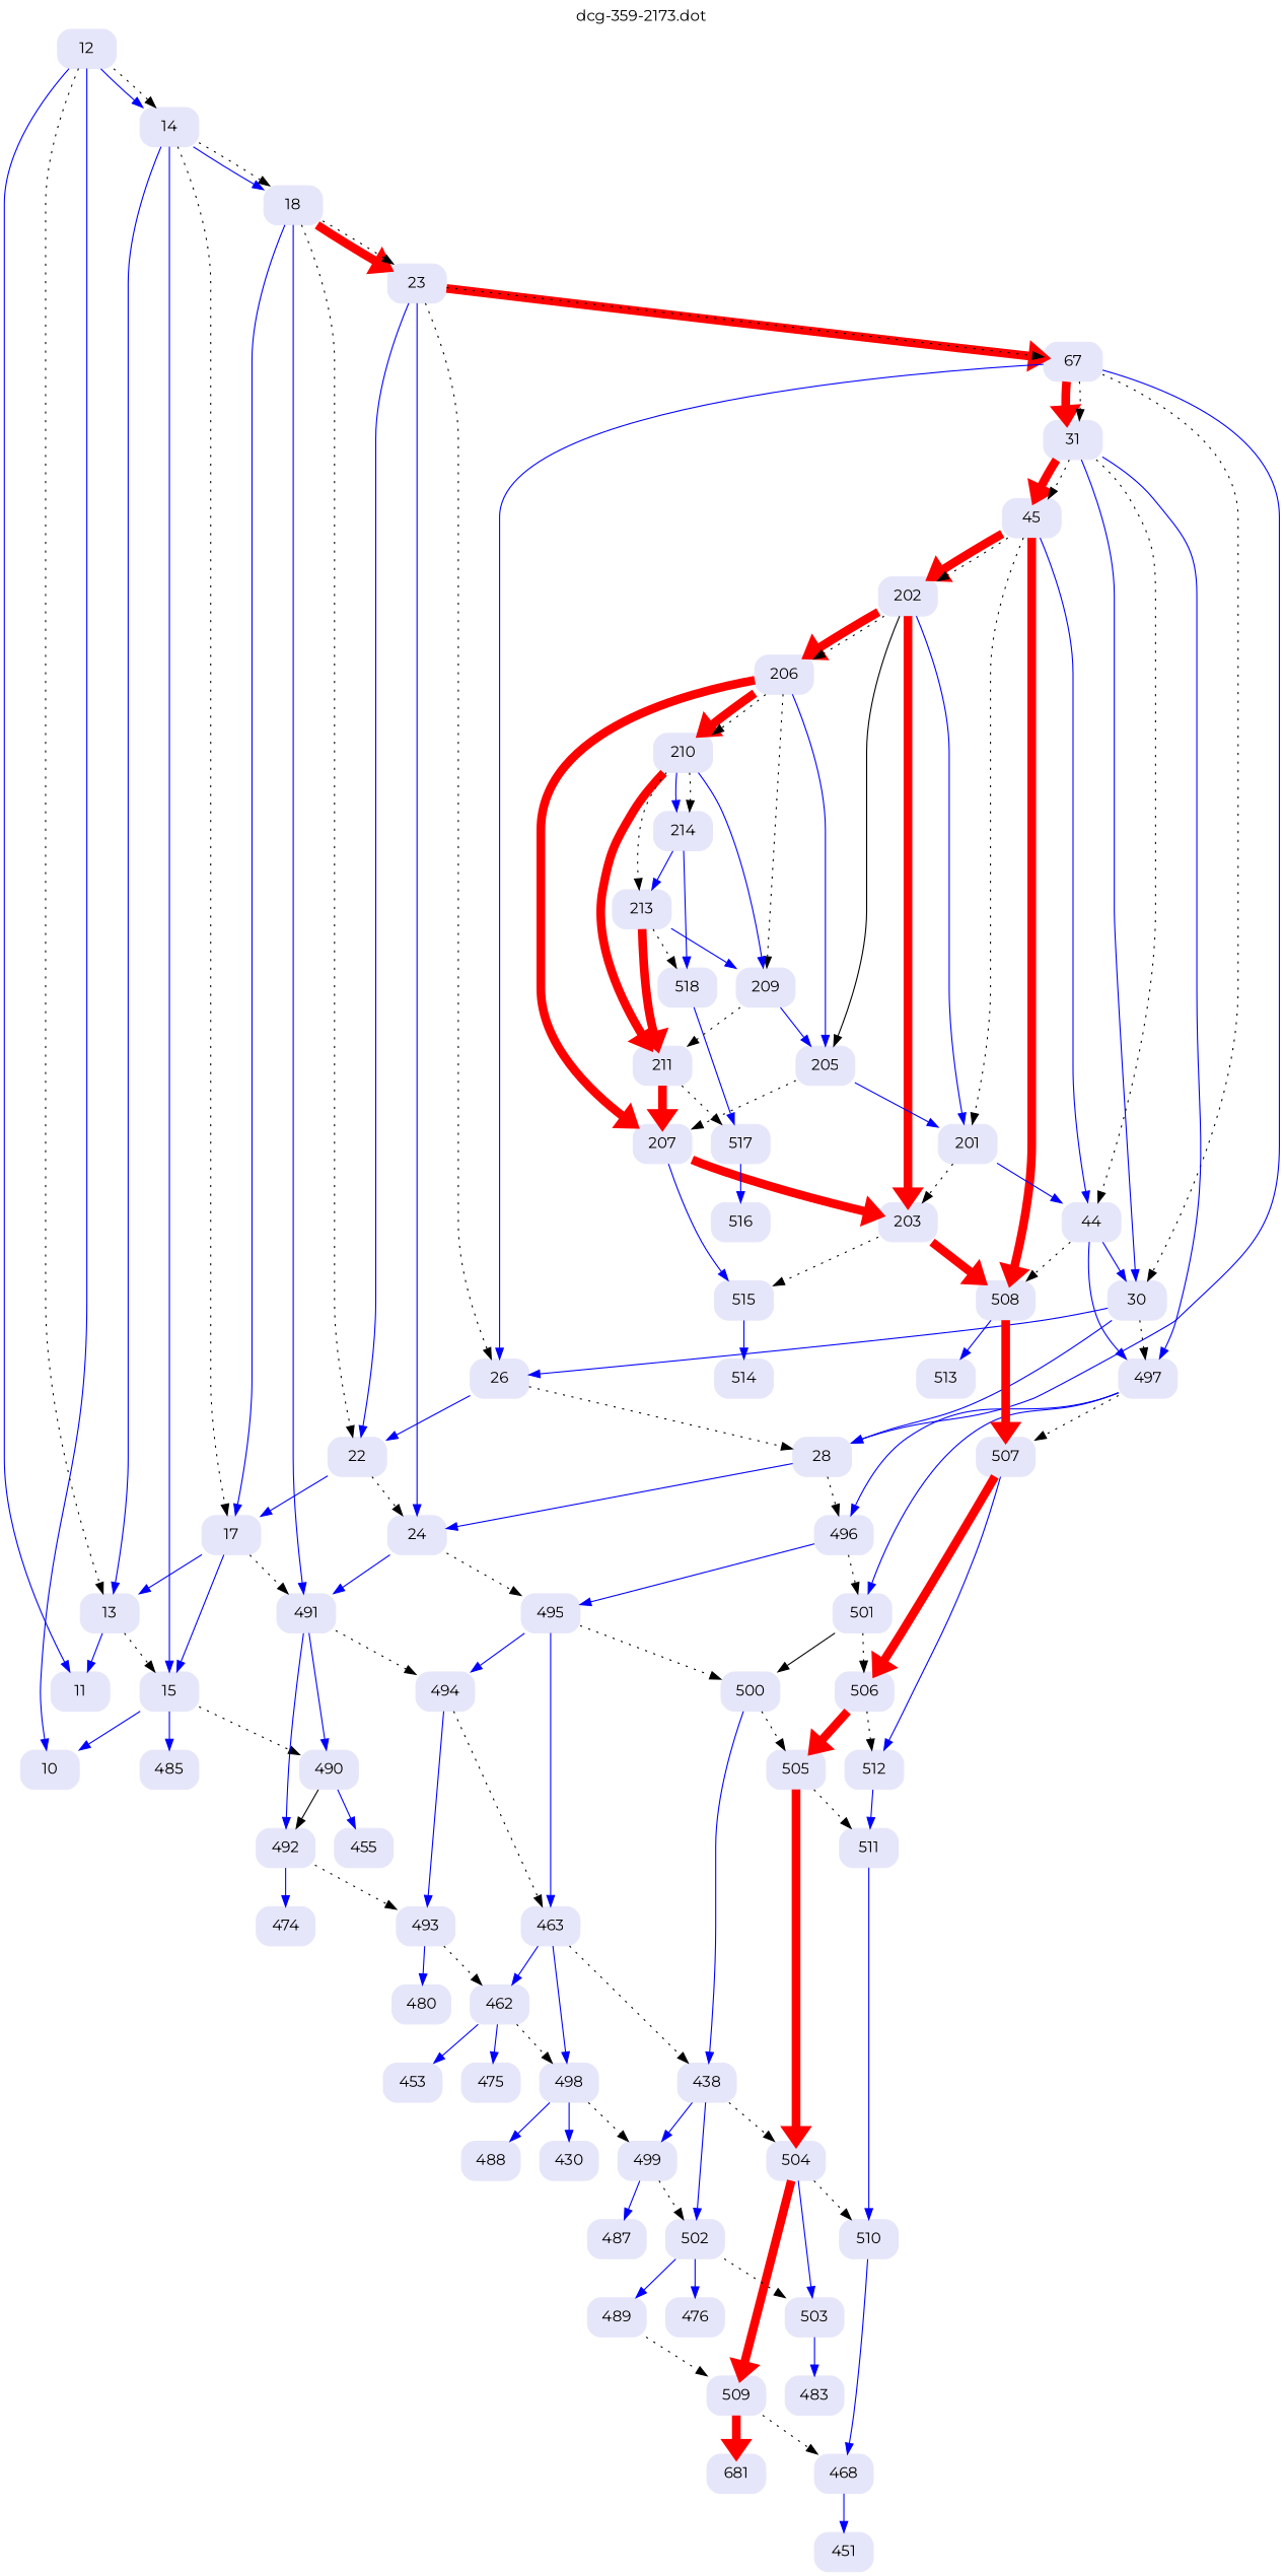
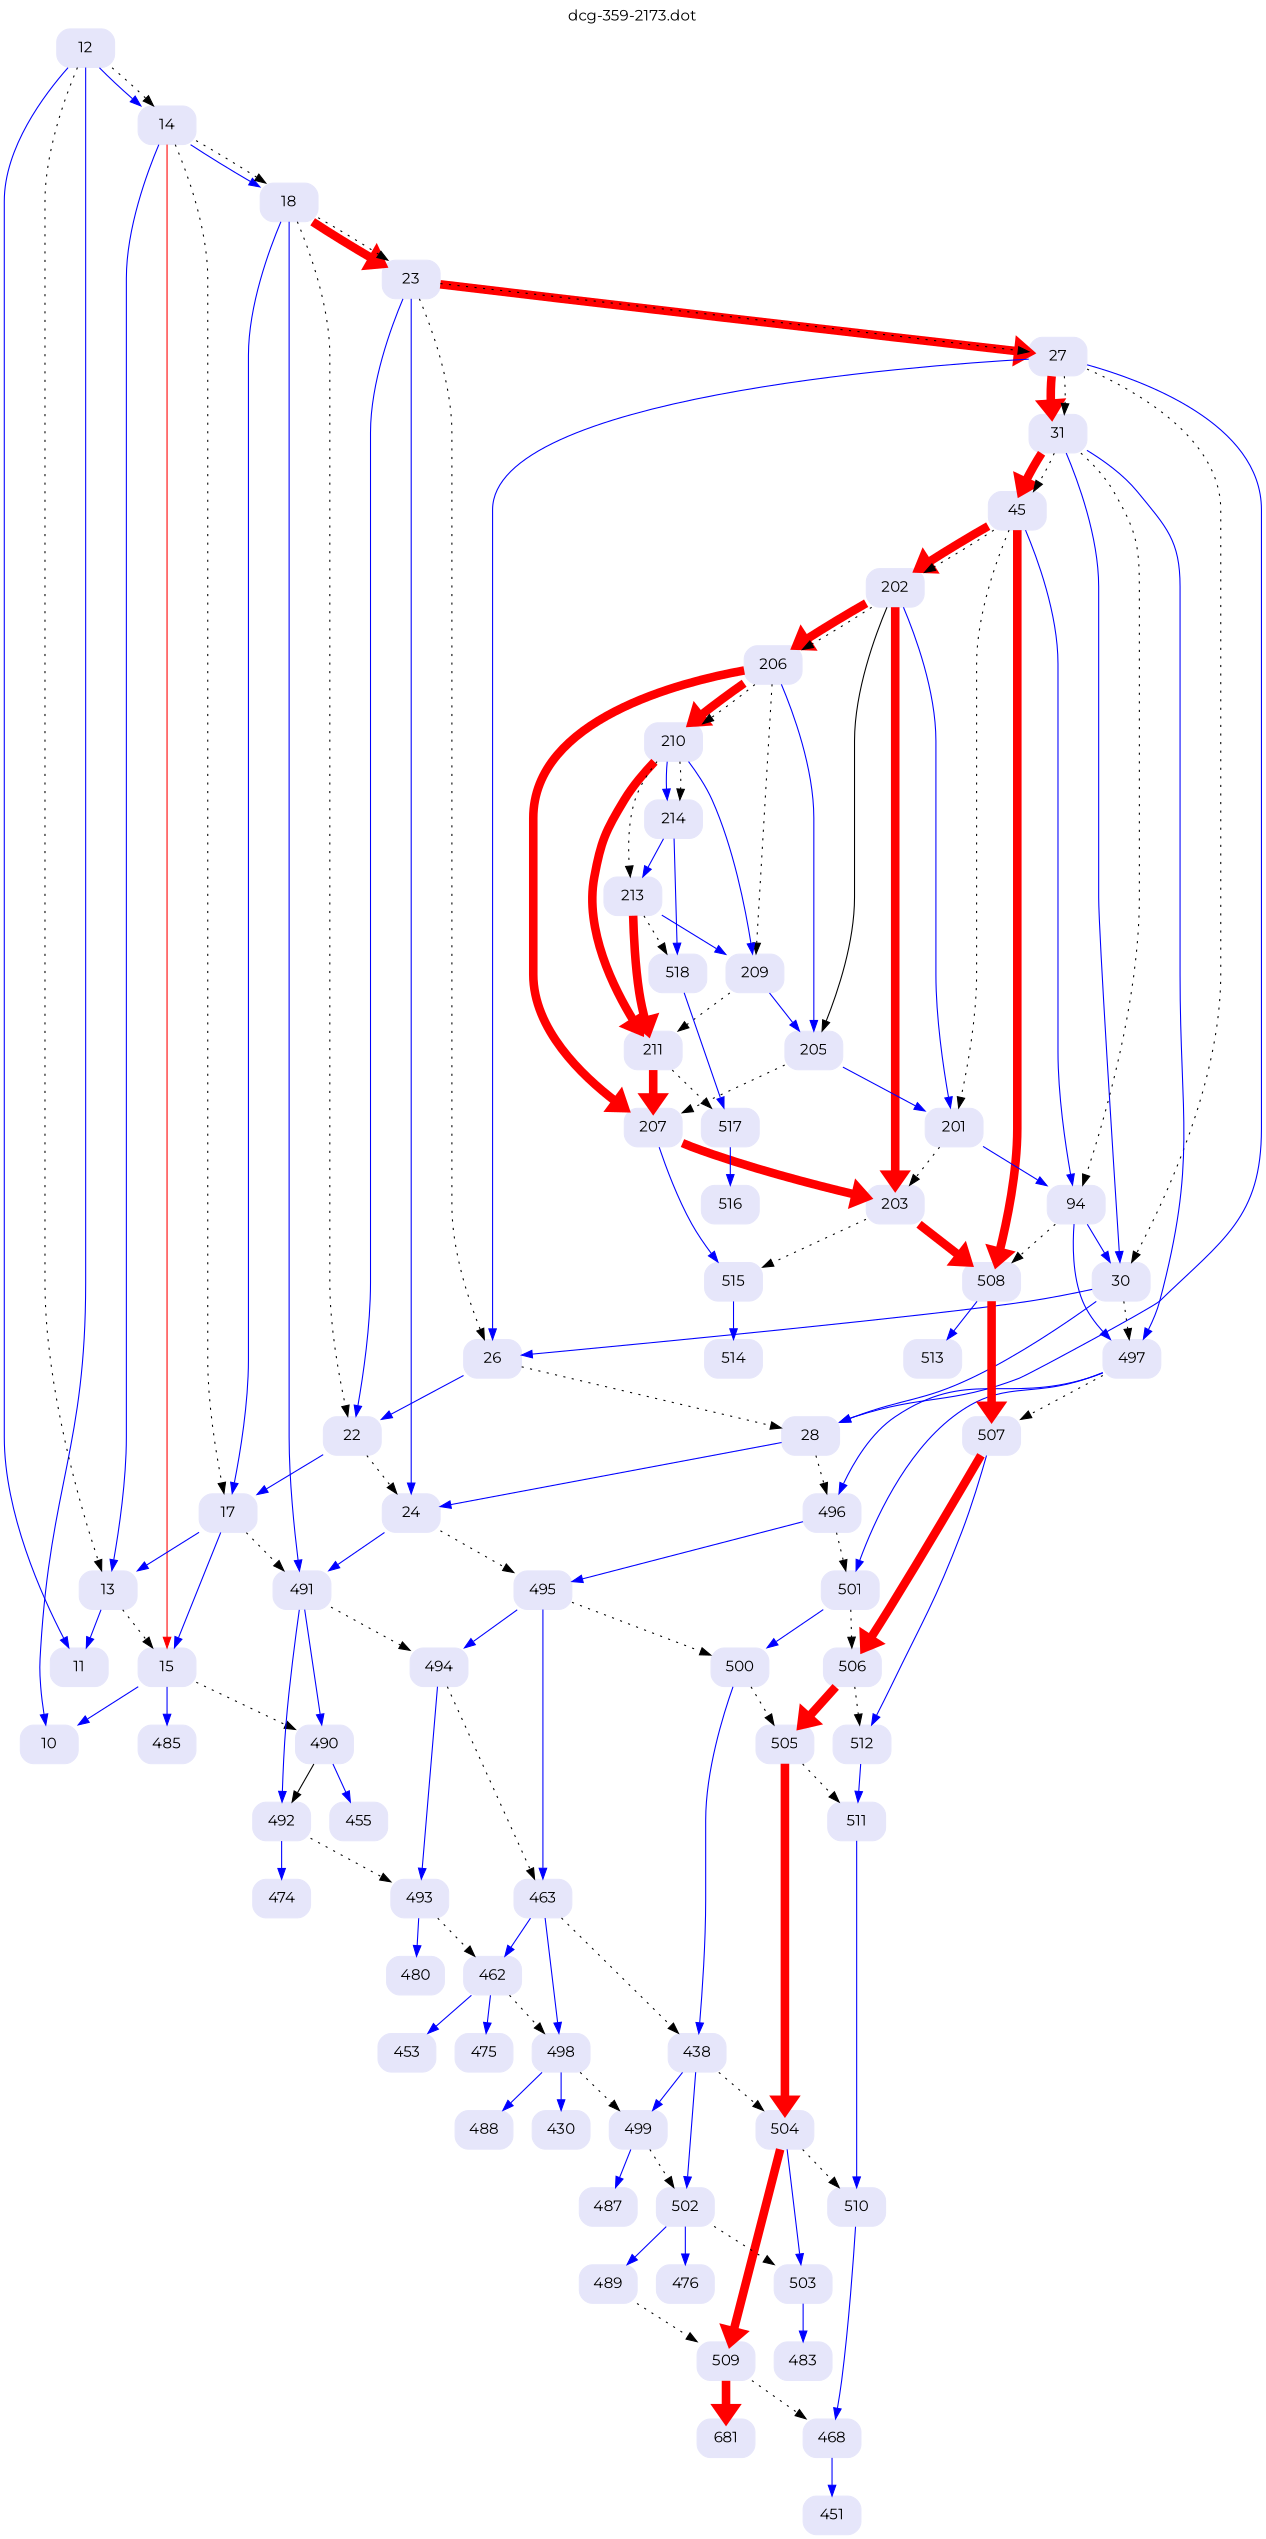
  digraph {
    fontname=Montserrat
    label="dcg-359-2173.dot"
    labelloc=t
    node [color=lavender fontname=Montserrat shape=box style="rounded,filled"]
    edge [color=blue fontname=Montserrat penwidth=1]
    n1 [label=12]
    n2 [label=11]
    n3 [label=10]
    n4 [label=14]
    n5 [label=13]
    n6 [label=15]
    n7 [label=18]
    n8 [label=17]
    n9 [label=490]
    n10 [label=485]
    n11 [label=491]
    n12 [label=23]
    n13 [label=22]
    n14 [label=492]
    n15 [label=455]
    n16 [label=494]
    n17 [label=24]
-   n18 [label=67]
+   n18 [label=27]
    n19 [label=26]
    n20 [label=463]
    n21 [label=493]
    n22 [label=474]
    n23 [label=495]
    n24 [label=28]
    n25 [label=31]
    n26 [label=30]
    n27 [label=500]
    n28 [label=496]
    n29 [label=497]
    n30 [label=45]
-   n31 [label=44]
+   n31 [label=94]
    n32 [label=501]
    n33 [label=507]
    n34 [label=508]
    n35 [label=202]
    n36 [label=201]
    n37 [label=506]
    n38 [label=512]
    n39 [label=513]
    n40 [label=203]
    n41 [label=206]
    n42 [label=205]
    n43 [label=515]
    n44 [label=207]
    n45 [label=210]
    n46 [label=209]
    n47 [label=514]
    n48 [label=211]
    n49 [label=214]
    n50 [label=213]
    n51 [label=517]
    n52 [label=518]
    n53 [label=516]
    n54 [label=505]
    n55 [label=511]
    n56 [label=504]
    n57 [label=510]
    n58 [label=468]
    n59 [label=451]
    n60 [label=503]
    n61 [label=509]
    n62 [label=483]
    n63 [label=681]
    n64 [label=438]
    n65 [label=499]
    n66 [label=502]
    n67 [label=487]
    n68 [label=489]
    n69 [label=476]
    n70 [label=462]
    n71 [label=498]
    n72 [label=480]
    n73 [label=453]
    n74 [label=475]
    n75 [label=488]
    n76 [label=430]
    n1 -> n2
    n1 -> n3
    n1 -> n4
    n1 -> n4 [style=dotted color="" penwidth=""]
    n1 -> n5 [style=dotted color="" penwidth=""]
    n4 -> n5
-   n4 -> n6
+   n4 -> n6 [color=red]
    n4 -> n7
    n4 -> n7 [style=dotted color="" penwidth=""]
    n4 -> n8 [style=dotted color="" penwidth=""]
    n5 -> n2
    n5 -> n6 [style=dotted color="" penwidth=""]
    n6 -> n3
    n6 -> n9 [style=dotted color="" penwidth=""]
    n6 -> n10
    n7 -> n8
    n7 -> n11
    n7 -> n12 [color=red penwidth=8]
    n7 -> n12 [style=dotted color="" penwidth=""]
    n7 -> n13 [style=dotted color="" penwidth=""]
    n8 -> n5
    n8 -> n6
    n8 -> n11 [style=dotted color="" penwidth=""]
    n9 -> n14 [style=solid color="" penwidth=""]
    n9 -> n15
    n11 -> n9
    n11 -> n14
    n11 -> n16 [style=dotted color="" penwidth=""]
    n12 -> n13
    n12 -> n17
    n12 -> n18 [color=red penwidth=8]
    n12 -> n18 [style=dotted color="" penwidth=""]
    n12 -> n19 [style=dotted color="" penwidth=""]
    n13 -> n8
    n13 -> n17 [style=dotted color="" penwidth=""]
    n14 -> n21 [style=dotted color="" penwidth=""]
    n14 -> n22
    n16 -> n20 [style=dotted color="" penwidth=""]
    n16 -> n21
    n17 -> n11
    n17 -> n23 [style=dotted color="" penwidth=""]
    n18 -> n19
    n18 -> n24
    n18 -> n25 [color=red penwidth=8]
    n18 -> n25 [style=dotted color="" penwidth=""]
    n18 -> n26 [style=dotted color="" penwidth=""]
    n19 -> n13
    n19 -> n24 [style=dotted color="" penwidth=""]
    n20 -> n64 [style=dotted color="" penwidth=""]
    n20 -> n70
    n20 -> n71
    n21 -> n70 [style=dotted color="" penwidth=""]
    n21 -> n72
    n23 -> n16
    n23 -> n20
    n23 -> n27 [style=dotted color="" penwidth=""]
    n24 -> n17
    n24 -> n28 [style=dotted color="" penwidth=""]
    n25 -> n26
    n25 -> n29
    n25 -> n30 [color=red penwidth=8]
    n25 -> n30 [style=dotted color="" penwidth=""]
    n25 -> n31 [style=dotted color="" penwidth=""]
    n26 -> n19
    n26 -> n24
    n26 -> n29 [style=dotted color="" penwidth=""]
    n27 -> n54 [style=dotted color="" penwidth=""]
    n27 -> n64
    n28 -> n23
    n28 -> n32 [style=dotted color="" penwidth=""]
    n29 -> n28
    n29 -> n32
    n29 -> n33 [style=dotted color="" penwidth=""]
    n30 -> n31
    n30 -> n34 [color=red penwidth=8]
    n30 -> n35 [color=red penwidth=8]
    n30 -> n35 [style=dotted color="" penwidth=""]
    n30 -> n36 [style=dotted color="" penwidth=""]
    n31 -> n26
    n31 -> n29
    n31 -> n34 [style=dotted color="" penwidth=""]
-   n32 -> n27 [color=black]
+   n32 -> n27
    n32 -> n37 [style=dotted color="" penwidth=""]
    n33 -> n37 [color=red penwidth=8]
    n33 -> n38
    n34 -> n33 [color=red penwidth=8]
    n34 -> n39
    n35 -> n36
    n35 -> n40 [color=red penwidth=8]
    n35 -> n41 [color=red penwidth=8]
    n35 -> n41 [style=dotted color="" penwidth=""]
    n35 -> n42 [style=solid color="" penwidth=""]
    n36 -> n31
    n36 -> n40 [style=dotted color="" penwidth=""]
    n37 -> n38 [style=dotted color="" penwidth=""]
    n37 -> n54 [color=red penwidth=8]
    n38 -> n55
    n40 -> n34 [color=red penwidth=8]
    n40 -> n43 [style=dotted color="" penwidth=""]
    n41 -> n42
    n41 -> n44 [color=red penwidth=8]
    n41 -> n45 [color=red penwidth=8]
    n41 -> n45 [style=dotted color="" penwidth=""]
    n41 -> n46 [style=dotted color="" penwidth=""]
    n42 -> n36
    n42 -> n44 [style=dotted color="" penwidth=""]
    n43 -> n47
    n44 -> n40 [color=red penwidth=8]
    n44 -> n43
    n45 -> n46
    n45 -> n48 [color=red penwidth=8]
    n45 -> n49
    n45 -> n49 [style=dotted color="" penwidth=""]
    n45 -> n50 [style=dotted color="" penwidth=""]
    n46 -> n42
    n46 -> n48 [style=dotted color="" penwidth=""]
    n48 -> n44 [color=red penwidth=8]
    n48 -> n51 [style=dotted color="" penwidth=""]
    n49 -> n50
    n49 -> n52
    n50 -> n46
    n50 -> n48 [color=red penwidth=8]
    n50 -> n52 [style=dotted color="" penwidth=""]
    n51 -> n53
    n52 -> n51
    n54 -> n55 [style=dotted color="" penwidth=""]
    n54 -> n56 [color=red penwidth=8]
    n55 -> n57
    n56 -> n57 [style=dotted color="" penwidth=""]
    n56 -> n60
    n56 -> n61 [color=red penwidth=8]
    n57 -> n58
    n58 -> n59
    n60 -> n62
    n61 -> n58 [style=dotted color="" penwidth=""]
    n61 -> n63 [color=red penwidth=8]
    n64 -> n56 [style=dotted color="" penwidth=""]
    n64 -> n65
    n64 -> n66
    n65 -> n66 [style=dotted color="" penwidth=""]
    n65 -> n67
    n66 -> n60 [style=dotted color="" penwidth=""]
    n66 -> n68
    n66 -> n69
    n68 -> n61 [style=dotted color="" penwidth=""]
    n70 -> n71 [style=dotted color="" penwidth=""]
    n70 -> n73
    n70 -> n74
    n71 -> n65 [style=dotted color="" penwidth=""]
    n71 -> n75
    n71 -> n76
  }
